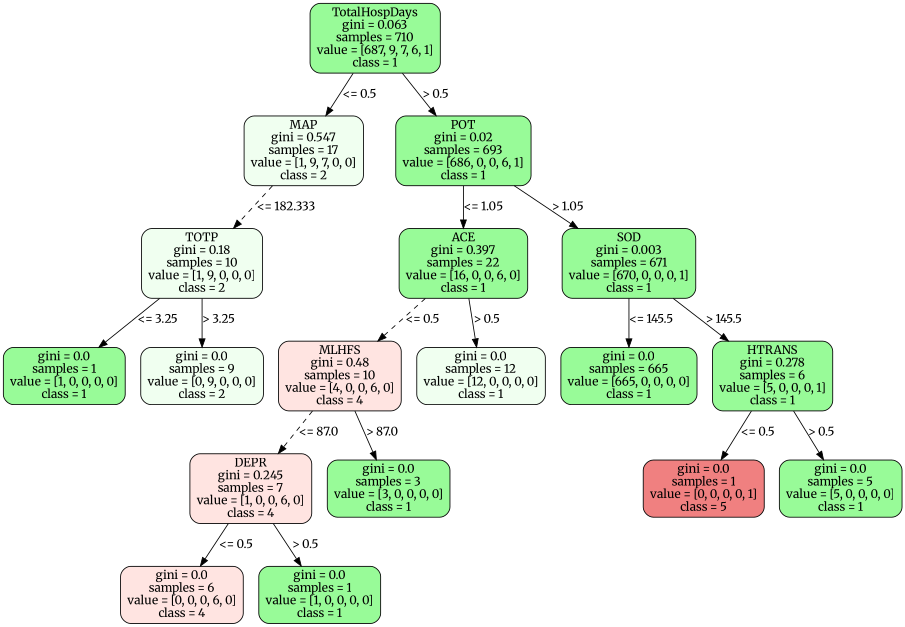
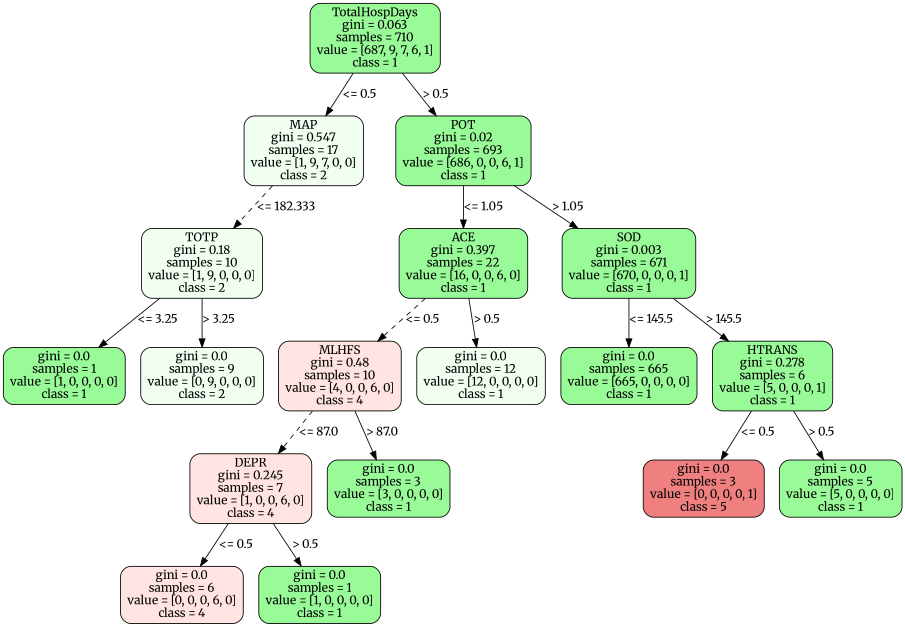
  strict digraph {
    fontname=Merriweather
    node [color=black fillcolor=palegreen fontname=Merriweather shape=box style="filled, rounded"]
    edge [fontname=Merriweather op="<=" param=0.5 style=solid]
    n1 [height=1.1528 label="TotalHospDays\ngini = 0.063\nsamples = 710\nvalue = [687, 9, 7, 6, 1]\nclass = 1" width=2.1528]
    n2 [fillcolor=honeydew height=1.1528 label="MAP\ngini = 0.547\nsamples = 17\nvalue = [1, 9, 7, 0, 0]\nclass = 2" width=1.9444]
    n3 [height=1.1528 label="POT\ngini = 0.02\nsamples = 693\nvalue = [686, 0, 0, 6, 1]\nclass = 1" width=2.1528]
    n4 [fillcolor=honeydew height=1.1528 label="TOTP\ngini = 0.18\nsamples = 10\nvalue = [1, 9, 0, 0, 0]\nclass = 2" width=1.9444]
    n5 [height=1.1528 label="ACE\ngini = 0.397\nsamples = 22\nvalue = [16, 0, 0, 6, 0]\nclass = 1" width=2.0417]
    n6 [height=1.1528 label="SOD\ngini = 0.003\nsamples = 671\nvalue = [670, 0, 0, 0, 1]\nclass = 1" width=2.1528]
    n7 [height=0.94444 label="gini = 0.0\nsamples = 1\nvalue = [1, 0, 0, 0, 0]\nclass = 1" width=1.9444]
    n8 [fillcolor=honeydew height=0.94444 label="gini = 0.0\nsamples = 9\nvalue = [0, 9, 0, 0, 0]\nclass = 2" width=1.9444]
    n9 [fillcolor=mistyrose height=1.1528 label="MLHFS\ngini = 0.48\nsamples = 10\nvalue = [4, 0, 0, 6, 0]\nclass = 4" width=1.9444]
    n10 [fillcolor=honeydew height=0.94444 label="gini = 0.0\nsamples = 12\nvalue = [12, 0, 0, 0, 0]\nclass = 1" width=2.0417]
    n11 [height=0.94444 label="gini = 0.0\nsamples = 665\nvalue = [665, 0, 0, 0, 0]\nclass = 1" width=2.1528]
    n12 [height=1.1528 label="HTRANS\ngini = 0.278\nsamples = 6\nvalue = [5, 0, 0, 0, 1]\nclass = 1" width=1.9444]
    n13 [fillcolor=mistyrose height=1.1528 label="DEPR\ngini = 0.245\nsamples = 7\nvalue = [1, 0, 0, 6, 0]\nclass = 4" width=1.9444]
    n14 [height=0.94444 label="gini = 0.0\nsamples = 3\nvalue = [3, 0, 0, 0, 0]\nclass = 1" width=1.9444]
-   n15 [fillcolor=lightcoral height=0.94444 label="gini = 0.0\nsamples = 1\nvalue = [0, 0, 0, 0, 1]\nclass = 5" width=1.9444]
+   n15 [fillcolor=lightcoral height=0.94444 label="gini = 0.0\nsamples = 3\nvalue = [0, 0, 0, 0, 1]\nclass = 5" width=1.9444]
    n16 [height=0.94444 label="gini = 0.0\nsamples = 5\nvalue = [5, 0, 0, 0, 0]\nclass = 1" width=1.9444]
    n17 [fillcolor=mistyrose height=0.94444 label="gini = 0.0\nsamples = 6\nvalue = [0, 0, 0, 6, 0]\nclass = 4" width=1.9444]
    n18 [height=0.94444 label="gini = 0.0\nsamples = 1\nvalue = [1, 0, 0, 0, 0]\nclass = 1" width=1.9444]
    n1 -> n2 [label="<= 0.5" labelangle=45 labeldistance=2.5]
    n1 -> n3 [label="> 0.5" labelangle=-45 labeldistance=2.5 op=">"]
    n2 -> n4 [label="<= 182.333" param=182.333 style=dashed]
    n3 -> n5 [label="<= 1.05" param=1.05]
    n3 -> n6 [label="> 1.05" op=">" param=1.05]
    n4 -> n7 [label="<= 3.25" param=3.25]
    n4 -> n8 [label="> 3.25" op=">" param=3.25]
    n5 -> n9 [label="<= 0.5" style=dashed]
    n5 -> n10 [label="> 0.5" op=">"]
    n6 -> n11 [label="<= 145.5" param=145.5]
    n6 -> n12 [label="> 145.5" op=">" param=145.5]
    n9 -> n13 [label="<= 87.0" param=87.0 style=dashed]
    n9 -> n14 [label="> 87.0" op=">" param=87.0]
    n12 -> n15 [label="<= 0.5"]
    n12 -> n16 [label="> 0.5" op=">"]
    n13 -> n17 [label="<= 0.5"]
    n13 -> n18 [label="> 0.5" op=">"]
  }
